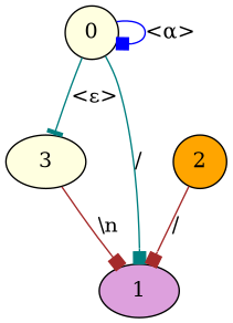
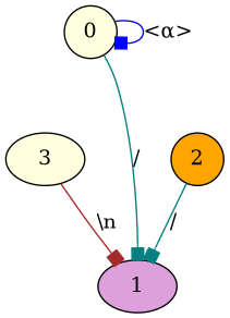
  digraph {
    node [fillcolor=lightyellow shape=circle style=filled]
    edge [arrowhead=box color=teal shape=circle]
    0
    3 [shape=ellipse]
    1 [fillcolor=plum shape=ellipse]
    2 [fillcolor=orange]
    0 -> 0 [color=blue label="<α>"]
-   0 -> 3 [arrowhead=tee label="<ε>"]
    0 -> 1 [label="/"]
    3 -> 1 [color=brown label="\\n"]
-   2 -> 1 [color=brown label="/"]
+   2 -> 1 [label="/"]
  }
